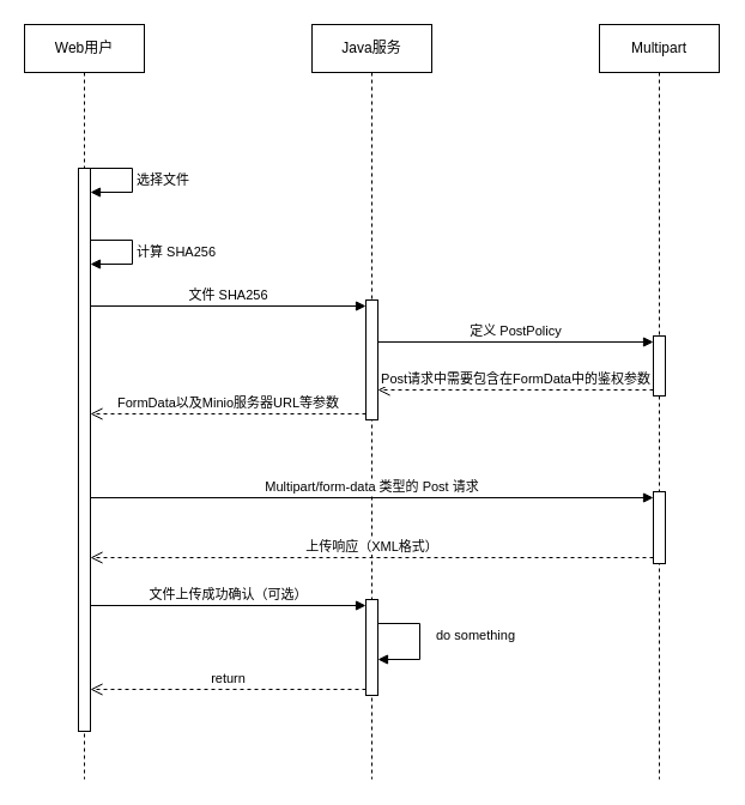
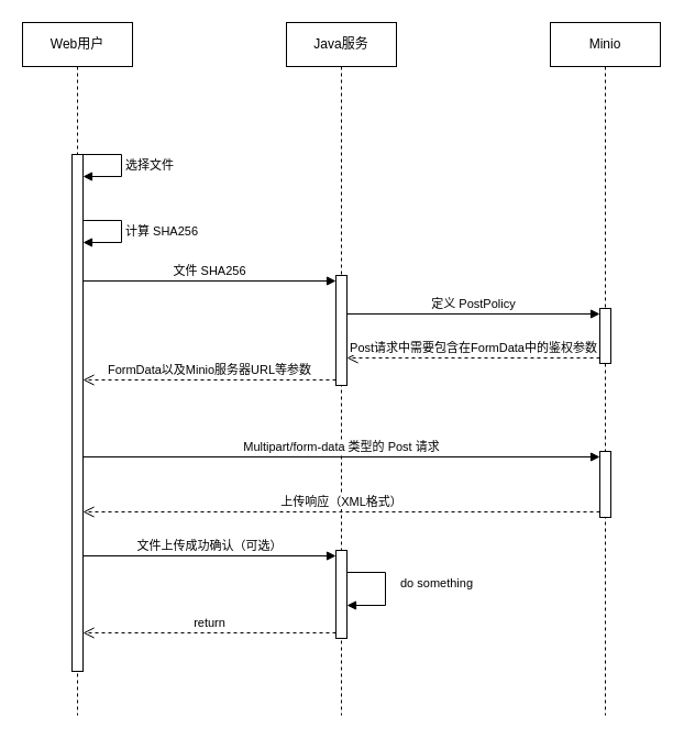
  <mxCell id="0" />
  <mxCell id="1" parent="0" />
  <mxCell id="2" value="Web用户" style="shape=umlLifeline;perimeter=lifelinePerimeter;whiteSpace=wrap;html=1;container=1;dropTarget=0;collapsible=0;recursiveResize=0;outlineConnect=0;portConstraint=eastwest;newEdgeStyle={&quot;curved&quot;:0,&quot;rounded&quot;:0};" vertex="1" parent="1"><mxGeometry x="20" y="20" width="100" height="630" as="geometry" /></mxCell>
  <mxCell id="3" value="" style="html=1;points=[[0,0,0,0,5],[0,1,0,0,-5],[1,0,0,0,5],[1,1,0,0,-5]];perimeter=orthogonalPerimeter;outlineConnect=0;targetShapes=umlLifeline;portConstraint=eastwest;newEdgeStyle={&quot;curved&quot;:0,&quot;rounded&quot;:0};" vertex="1" parent="2"><mxGeometry x="45" y="120" width="10" height="470" as="geometry" /></mxCell>
  <mxCell id="4" value="选择文件" style="html=1;align=left;spacingLeft=2;endArrow=block;rounded=0;edgeStyle=orthogonalEdgeStyle;curved=0;rounded=0;" edge="1" target="3" parent="2" source="3"><mxGeometry relative="1" as="geometry"><mxPoint x="95" y="130" as="sourcePoint" /><Array as="points"><mxPoint x="90" y="120" /><mxPoint x="90" y="140" /></Array></mxGeometry></mxCell>
  <mxCell id="5" value="计算 SHA256" style="html=1;align=left;spacingLeft=2;endArrow=block;rounded=0;edgeStyle=orthogonalEdgeStyle;curved=0;rounded=0;" edge="1" parent="2" source="3" target="3"><mxGeometry relative="1" as="geometry"><mxPoint x="65" y="180" as="sourcePoint" /><Array as="points"><mxPoint x="90" y="180" /><mxPoint x="90" y="200" /></Array><mxPoint x="65" y="200" as="targetPoint" /></mxGeometry></mxCell>
  <mxCell id="6" value="Java服务" style="shape=umlLifeline;perimeter=lifelinePerimeter;whiteSpace=wrap;html=1;container=1;dropTarget=0;collapsible=0;recursiveResize=0;outlineConnect=0;portConstraint=eastwest;newEdgeStyle={&quot;curved&quot;:0,&quot;rounded&quot;:0};" vertex="1" parent="1"><mxGeometry x="260" y="20" width="100" height="630" as="geometry" /></mxCell>
  <mxCell id="7" value="" style="html=1;points=[[0,0,0,0,5],[0,1,0,0,-5],[1,0,0,0,5],[1,1,0,0,-5]];perimeter=orthogonalPerimeter;outlineConnect=0;targetShapes=umlLifeline;portConstraint=eastwest;newEdgeStyle={&quot;curved&quot;:0,&quot;rounded&quot;:0};" vertex="1" parent="6"><mxGeometry x="45" y="230" width="10" height="100" as="geometry" /></mxCell>
  <mxCell id="8" value="" style="html=1;points=[[0,0,0,0,5],[0,1,0,0,-5],[1,0,0,0,5],[1,1,0,0,-5]];perimeter=orthogonalPerimeter;outlineConnect=0;targetShapes=umlLifeline;portConstraint=eastwest;newEdgeStyle={&quot;curved&quot;:0,&quot;rounded&quot;:0};" vertex="1" parent="6"><mxGeometry x="45" y="480" width="10" height="80" as="geometry" /></mxCell>
  <mxCell id="9" value="do something" style="html=1;align=left;spacingLeft=2;endArrow=block;rounded=0;edgeStyle=orthogonalEdgeStyle;curved=0;rounded=0;" edge="1" target="8" parent="6"><mxGeometry y="10" relative="1" as="geometry"><mxPoint x="55" y="490" as="sourcePoint" /><Array as="points"><mxPoint x="55" y="500" /><mxPoint x="90" y="500" /><mxPoint x="90" y="530" /></Array><mxPoint x="55" y="510" as="targetPoint" /><mxPoint as="offset" /></mxGeometry></mxCell>
- <mxCell id="10" value="Multipart" style="shape=umlLifeline;perimeter=lifelinePerimeter;whiteSpace=wrap;html=1;container=1;dropTarget=0;collapsible=0;recursiveResize=0;outlineConnect=0;portConstraint=eastwest;newEdgeStyle={&quot;curved&quot;:0,&quot;rounded&quot;:0};" vertex="1" parent="1"><mxGeometry x="500" y="20" width="100" height="630" as="geometry" /></mxCell>
+ <mxCell id="10" value="Minio" style="shape=umlLifeline;perimeter=lifelinePerimeter;whiteSpace=wrap;html=1;container=1;dropTarget=0;collapsible=0;recursiveResize=0;outlineConnect=0;portConstraint=eastwest;newEdgeStyle={&quot;curved&quot;:0,&quot;rounded&quot;:0};" vertex="1" parent="1"><mxGeometry x="500" y="20" width="100" height="630" as="geometry" /></mxCell>
  <mxCell id="11" value="" style="html=1;points=[[0,0,0,0,5],[0,1,0,0,-5],[1,0,0,0,5],[1,1,0,0,-5]];perimeter=orthogonalPerimeter;outlineConnect=0;targetShapes=umlLifeline;portConstraint=eastwest;newEdgeStyle={&quot;curved&quot;:0,&quot;rounded&quot;:0};" vertex="1" parent="10"><mxGeometry x="45" y="260" width="10" height="50" as="geometry" /></mxCell>
  <mxCell id="12" value="" style="html=1;points=[[0,0,0,0,5],[0,1,0,0,-5],[1,0,0,0,5],[1,1,0,0,-5]];perimeter=orthogonalPerimeter;outlineConnect=0;targetShapes=umlLifeline;portConstraint=eastwest;newEdgeStyle={&quot;curved&quot;:0,&quot;rounded&quot;:0};" vertex="1" parent="10"><mxGeometry x="45" y="390" width="10" height="60" as="geometry" /></mxCell>
  <mxCell id="13" value="文件 SHA256" style="html=1;verticalAlign=bottom;endArrow=block;curved=0;rounded=0;entryX=0;entryY=0;entryDx=0;entryDy=5;" edge="1" target="7" parent="1" source="3"><mxGeometry relative="1" as="geometry"><mxPoint x="235" y="185" as="sourcePoint" /></mxGeometry></mxCell>
  <mxCell id="14" value="FormData以及Minio服务器URL等参数" style="html=1;verticalAlign=bottom;endArrow=open;dashed=1;endSize=8;curved=0;rounded=0;exitX=0;exitY=1;exitDx=0;exitDy=-5;" edge="1" source="7" parent="1" target="3"><mxGeometry relative="1" as="geometry"><mxPoint x="235" y="255" as="targetPoint" /></mxGeometry></mxCell>
  <mxCell id="15" value="定义 PostPolicy" style="html=1;verticalAlign=bottom;endArrow=block;curved=0;rounded=0;entryX=0;entryY=0;entryDx=0;entryDy=5;" edge="1" target="11" parent="1" source="7"><mxGeometry relative="1" as="geometry"><mxPoint x="475" y="285" as="sourcePoint" /></mxGeometry></mxCell>
  <mxCell id="16" value="Post请求中需要包含在FormData中的鉴权参数" style="html=1;verticalAlign=bottom;endArrow=open;dashed=1;endSize=8;curved=0;rounded=0;exitX=0;exitY=1;exitDx=0;exitDy=-5;" edge="1" source="11" parent="1" target="7"><mxGeometry relative="1" as="geometry"><mxPoint x="475" y="355" as="targetPoint" /></mxGeometry></mxCell>
  <mxCell id="17" value="Multipart/form-data 类型的 Post 请求" style="html=1;verticalAlign=bottom;endArrow=block;curved=0;rounded=0;entryX=0;entryY=0;entryDx=0;entryDy=5;" edge="1" target="12" parent="1" source="3"><mxGeometry relative="1" as="geometry"><mxPoint x="235" y="385" as="sourcePoint" /></mxGeometry></mxCell>
  <mxCell id="18" value="上传响应（XML格式）" style="html=1;verticalAlign=bottom;endArrow=open;dashed=1;endSize=8;curved=0;rounded=0;exitX=0;exitY=1;exitDx=0;exitDy=-5;" edge="1" source="12" parent="1" target="3"><mxGeometry relative="1" as="geometry"><mxPoint x="235" y="455" as="targetPoint" /></mxGeometry></mxCell>
  <mxCell id="19" value="文件上传成功确认（可选）" style="html=1;verticalAlign=bottom;endArrow=block;curved=0;rounded=0;entryX=0;entryY=0;entryDx=0;entryDy=5;" edge="1" target="8" parent="1" source="3"><mxGeometry relative="1" as="geometry"><mxPoint x="235" y="505" as="sourcePoint" /></mxGeometry></mxCell>
  <mxCell id="20" value="return" style="html=1;verticalAlign=bottom;endArrow=open;dashed=1;endSize=8;curved=0;rounded=0;exitX=0;exitY=1;exitDx=0;exitDy=-5;" edge="1" source="8" parent="1" target="3"><mxGeometry relative="1" as="geometry"><mxPoint x="235" y="575" as="targetPoint" /></mxGeometry></mxCell>
